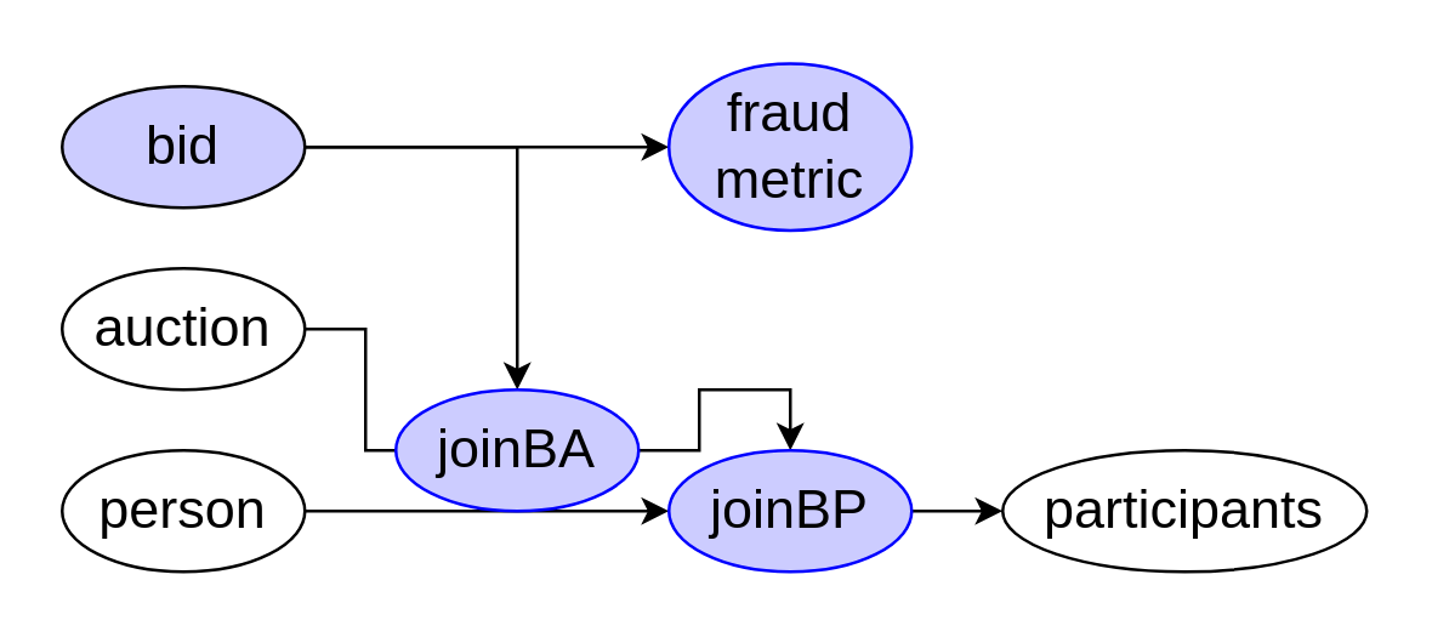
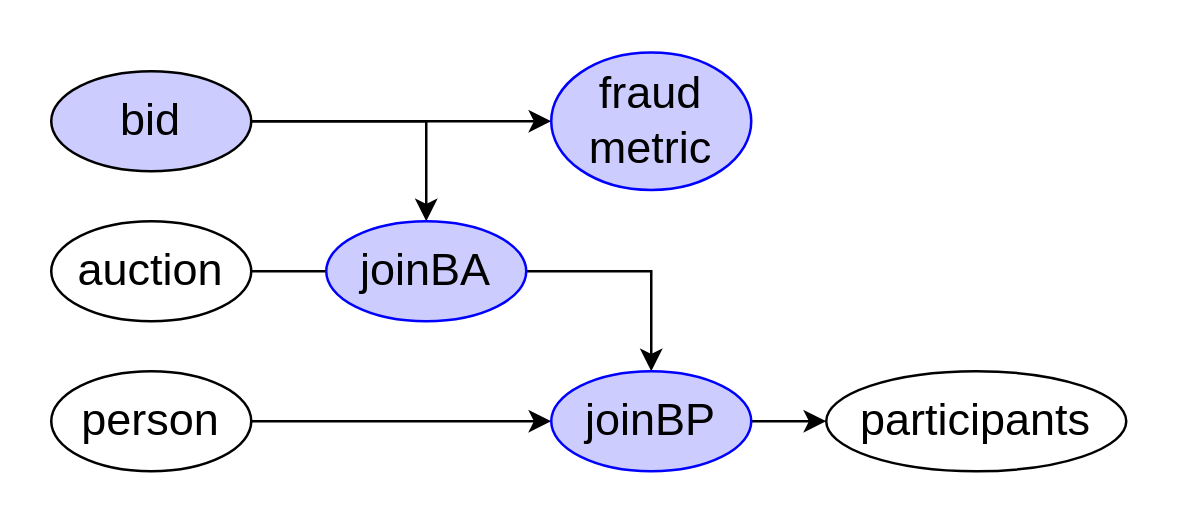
  <mxCell id="0" />
  <mxCell id="1" parent="0" />
  <mxCell id="2" style="edgeStyle=orthogonalEdgeStyle;rounded=0;orthogonalLoop=1;jettySize=auto;html=1;entryX=0;entryY=0.5;entryDx=0;entryDy=0;endArrow=none;" parent="1" source="3" target="10" edge="1"><mxGeometry relative="1" as="geometry" /></mxCell>
  <mxCell id="3" value="&lt;font style=&quot;font-size: 18px&quot;&gt;auction&lt;/font&gt;" style="ellipse;whiteSpace=wrap;html=1;" parent="1" vertex="1"><mxGeometry x="20" y="88" width="80" height="40" as="geometry" /></mxCell>
  <mxCell id="4" style="edgeStyle=orthogonalEdgeStyle;rounded=0;orthogonalLoop=1;jettySize=auto;html=1;entryX=0.5;entryY=0;entryDx=0;entryDy=0;" edge="1" parent="1" source="6" target="10"><mxGeometry relative="1" as="geometry" /></mxCell>
  <mxCell id="5" style="edgeStyle=orthogonalEdgeStyle;rounded=0;orthogonalLoop=1;jettySize=auto;html=1;entryX=0;entryY=0.5;entryDx=0;entryDy=0;" edge="1" parent="1" source="6" target="11"><mxGeometry relative="1" as="geometry" /></mxCell>
  <mxCell id="6" value="&lt;font style=&quot;font-size: 18px&quot;&gt;bid&lt;/font&gt;" style="ellipse;whiteSpace=wrap;html=1;fillColor=#ccccff;" parent="1" vertex="1"><mxGeometry x="20" y="28" width="80" height="40" as="geometry" /></mxCell>
  <mxCell id="7" style="edgeStyle=orthogonalEdgeStyle;rounded=0;orthogonalLoop=1;jettySize=auto;html=1;entryX=0;entryY=0.5;entryDx=0;entryDy=0;" parent="1" source="8" target="14" edge="1"><mxGeometry relative="1" as="geometry" /></mxCell>
  <mxCell id="8" value="&lt;font style=&quot;font-size: 18px&quot;&gt;person&lt;/font&gt;" style="ellipse;whiteSpace=wrap;html=1;" parent="1" vertex="1"><mxGeometry x="20" y="148" width="80" height="40" as="geometry" /></mxCell>
  <mxCell id="9" style="edgeStyle=orthogonalEdgeStyle;rounded=0;orthogonalLoop=1;jettySize=auto;html=1;entryX=0.5;entryY=0;entryDx=0;entryDy=0;" parent="1" source="10" target="14" edge="1"><mxGeometry relative="1" as="geometry" /></mxCell>
- <mxCell id="10" value="&lt;font style=&quot;font-size: 18px&quot;&gt;joinBA&lt;/font&gt;" style="ellipse;whiteSpace=wrap;html=1;strokeColor=#0000FF;fillColor=#CCCCFF;" parent="1" vertex="1"><mxGeometry x="130" y="128" width="80" height="40" as="geometry" /></mxCell>
+ <mxCell id="10" value="&lt;font style=&quot;font-size: 18px&quot;&gt;joinBA&lt;/font&gt;" style="ellipse;whiteSpace=wrap;html=1;strokeColor=#0000FF;fillColor=#CCCCFF;" parent="1" vertex="1"><mxGeometry x="130" y="88" width="80" height="40" as="geometry" /></mxCell>
  <mxCell id="11" value="&lt;font style=&quot;font-size: 18px&quot;&gt;fraud metric&lt;/font&gt;" style="ellipse;whiteSpace=wrap;html=1;strokeColor=#0000FF;fillColor=#CCCCFF;" parent="1" vertex="1"><mxGeometry x="220" y="20.5" width="80" height="55" as="geometry" /></mxCell>
  <mxCell id="12" value="&lt;font style=&quot;font-size: 18px&quot;&gt;participants&lt;/font&gt;" style="ellipse;whiteSpace=wrap;html=1;" parent="1" vertex="1"><mxGeometry x="330" y="148" width="120" height="40" as="geometry" /></mxCell>
  <mxCell id="13" style="edgeStyle=orthogonalEdgeStyle;rounded=0;orthogonalLoop=1;jettySize=auto;html=1;entryX=0;entryY=0.5;entryDx=0;entryDy=0;" parent="1" source="14" target="12" edge="1"><mxGeometry relative="1" as="geometry" /></mxCell>
  <mxCell id="14" value="&lt;font style=&quot;font-size: 18px&quot;&gt;joinBP&lt;/font&gt;" style="ellipse;whiteSpace=wrap;html=1;strokeColor=#0000FF;fillColor=#CCCCFF;" parent="1" vertex="1"><mxGeometry x="220" y="148" width="80" height="40" as="geometry" /></mxCell>
